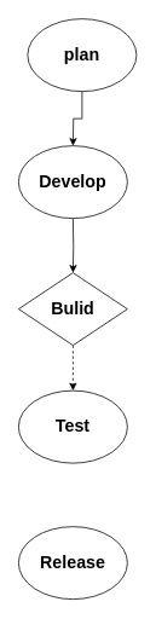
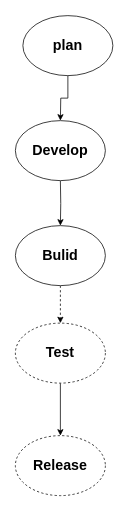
  <mxCell id="0" />
  <mxCell id="1" parent="0" />
  <mxCell id="2" style="edgeStyle=orthogonalEdgeStyle;rounded=0;orthogonalLoop=1;jettySize=auto;html=1;exitX=0.5;exitY=1;exitDx=0;exitDy=0;" edge="1" parent="1" source="3"><mxGeometry relative="1" as="geometry"><mxPoint x="80" y="160" as="targetPoint" /></mxGeometry></mxCell>
  <mxCell id="3" value="&lt;b&gt;&lt;font style=&quot;font-size: 19px;&quot;&gt;plan&lt;/font&gt;&lt;/b&gt;" style="ellipse;whiteSpace=wrap;html=1;" vertex="1" parent="1"><mxGeometry x="30" y="20" width="120" height="80" as="geometry" /></mxCell>
  <mxCell id="4" style="edgeStyle=orthogonalEdgeStyle;rounded=0;orthogonalLoop=1;jettySize=auto;html=1;entryX=0.5;entryY=0;entryDx=0;entryDy=0;" edge="1" parent="1" target="6"><mxGeometry relative="1" as="geometry"><mxPoint x="80" y="240" as="sourcePoint" /></mxGeometry></mxCell>
  <mxCell id="5" value="" style="edgeStyle=orthogonalEdgeStyle;rounded=0;orthogonalLoop=1;jettySize=auto;html=1;dashed=1;" edge="1" parent="1" source="6" target="8"><mxGeometry relative="1" as="geometry" /></mxCell>
- <mxCell id="6" value="&lt;b&gt;&lt;font style=&quot;font-size: 19px;&quot;&gt;Bulid&lt;/font&gt;&lt;/b&gt;" style="rhombus;whiteSpace=wrap;html=1;" vertex="1" parent="1"><mxGeometry x="20" y="300" width="120" height="80" as="geometry" /></mxCell>
- <mxCell id="8" value="&lt;b&gt;&lt;font style=&quot;font-size: 19px;&quot;&gt;Test&lt;/font&gt;&lt;/b&gt;" style="ellipse;whiteSpace=wrap;html=1;" vertex="1" parent="1"><mxGeometry x="20" y="430" width="120" height="80" as="geometry" /></mxCell>
- <mxCell id="9" value="&lt;b&gt;&lt;font style=&quot;font-size: 19px;&quot;&gt;Release&lt;/font&gt;&lt;/b&gt;" style="ellipse;whiteSpace=wrap;html=1;" vertex="1" parent="1"><mxGeometry x="20" y="580" width="120" height="80" as="geometry" /></mxCell>
+ <mxCell id="6" value="&lt;b&gt;&lt;font style=&quot;font-size: 19px;&quot;&gt;Bulid&lt;/font&gt;&lt;/b&gt;" style="ellipse;whiteSpace=wrap;html=1;" vertex="1" parent="1"><mxGeometry x="20" y="300" width="120" height="80" as="geometry" /></mxCell>
+ <mxCell id="7" style="edgeStyle=orthogonalEdgeStyle;rounded=0;orthogonalLoop=1;jettySize=auto;html=1;entryX=0.5;entryY=0;entryDx=0;entryDy=0;" edge="1" parent="1" source="8" target="9"><mxGeometry relative="1" as="geometry" /></mxCell>
+ <mxCell id="8" value="&lt;b&gt;&lt;font style=&quot;font-size: 19px;&quot;&gt;Test&lt;/font&gt;&lt;/b&gt;" style="ellipse;whiteSpace=wrap;html=1;dashed=1;" vertex="1" parent="1"><mxGeometry x="20" y="430" width="120" height="80" as="geometry" /></mxCell>
+ <mxCell id="9" value="&lt;b&gt;&lt;font style=&quot;font-size: 19px;&quot;&gt;Release&lt;/font&gt;&lt;/b&gt;" style="ellipse;whiteSpace=wrap;html=1;dashed=1;" vertex="1" parent="1"><mxGeometry x="20" y="580" width="120" height="80" as="geometry" /></mxCell>
  <mxCell id="10" value="&lt;font style=&quot;font-size: 19px;&quot;&gt;&lt;b&gt;Develop&lt;/b&gt;&lt;/font&gt;" style="ellipse;whiteSpace=wrap;html=1;" vertex="1" parent="1"><mxGeometry x="20" y="160" width="120" height="80" as="geometry" /></mxCell>
